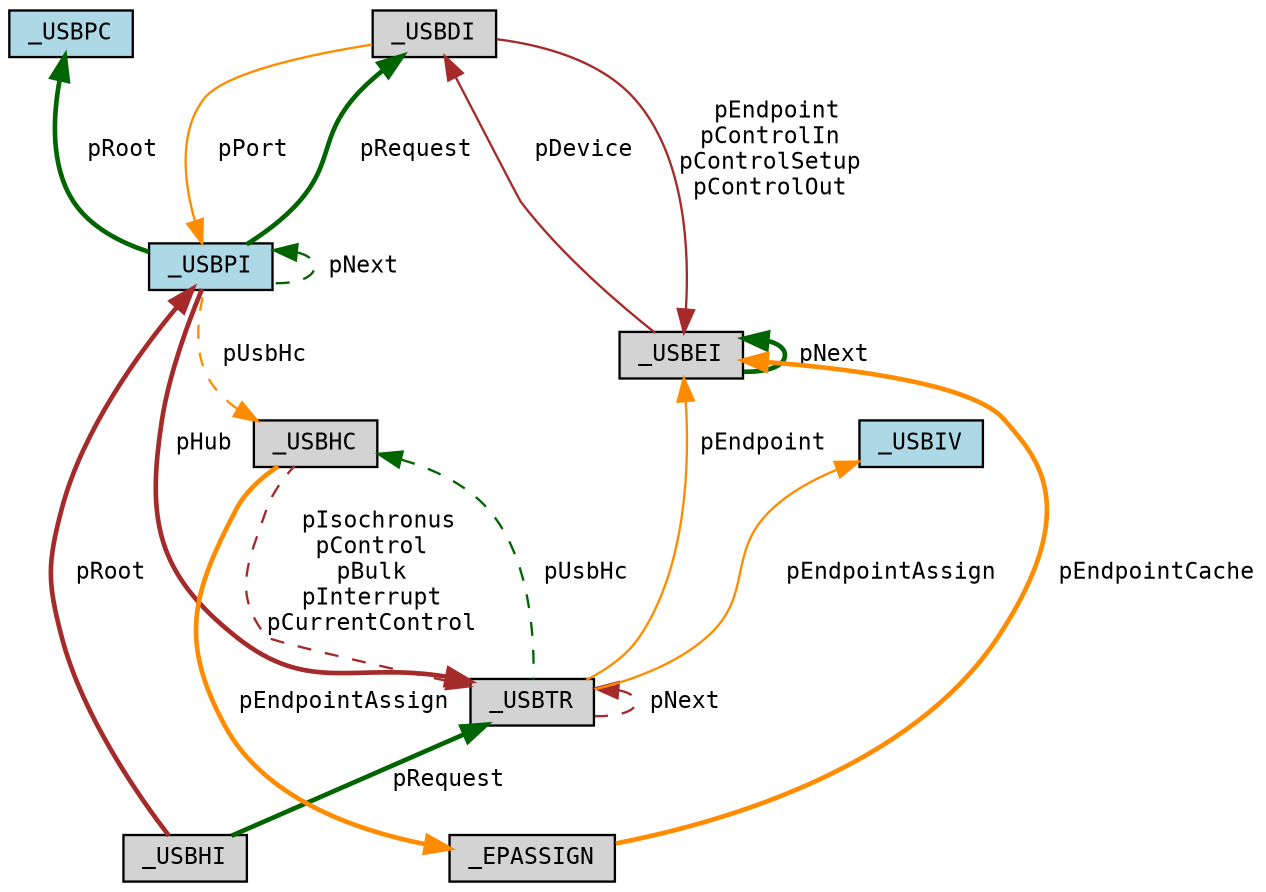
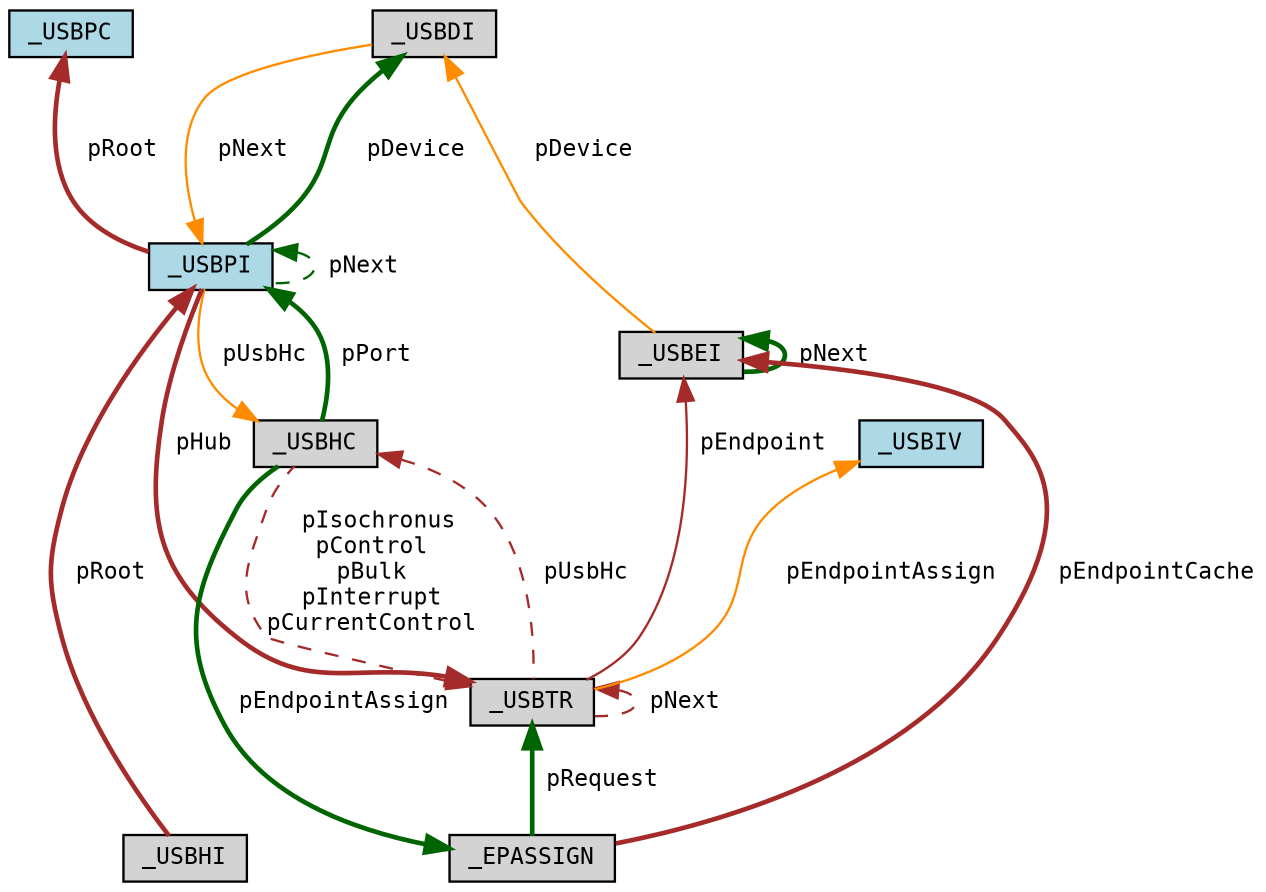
  digraph {
    fontname="DejaVu Sans Mono"
    node [color=black fillcolor=lightgrey fontname="DejaVu Sans Mono" fontsize=10 shape=record style=filled]
    edge [color=brown dir=back fontname="DejaVu Sans Mono" fontsize=10 labelfontname=Helvetica labelfontsize=10 style=bold]
    n1 [fontcolor=black height=0.2 label=_USBDI width=0.4]
    n2 [fillcolor=lightblue height=0.2 label=_USBPI width=0.4]
    n3 [height=0.2 label=_USBEI width=0.4]
    n4 [height=0.2 label=_USBHC width=0.4]
    n5 [height=0.2 label=_USBHI width=0.4]
    n6 [height=0.2 label=_USBTR width=0.4]
    n7 [height=0.2 label=_EPASSIGN width=0.4]
    n8 [fillcolor=lightblue height=0.2 label=_USBIV width=0.4]
    n9 [fillcolor=lightblue height=0.2 label=_USBPC width=0.4]
-   n1 -> n2 [color=darkgreen label=" pRequest"]
-   n1 -> n3 [label=" pDevice" style=solid]
-   n2 -> n1 [color=darkorange label=" pPort" style=solid]
+   n1 -> n2 [color=darkgreen label=" pDevice"]
+   n1 -> n3 [color=darkorange label=" pDevice" style=solid]
+   n2 -> n1 [color=darkorange label=" pNext" style=solid]
    n2 -> n2 [color=darkgreen label=" pNext" style=dashed]
+   n2 -> n4 [color=darkgreen label=" pPort"]
    n2 -> n5 [label=" pRoot"]
-   n3 -> n1 [label=" pEndpoint\npControlIn\npControlSetup\npControlOut" style=solid]
    n3 -> n3 [color=darkgreen label=" pNext"]
-   n3 -> n6 [color=darkorange label=" pEndpoint" style=solid]
-   n3 -> n7 [color=darkorange label=" pEndpointCache"]
-   n4 -> n2 [color=darkorange label=" pUsbHc" style=dashed]
-   n4 -> n6 [color=darkgreen label=" pUsbHc" style=dashed]
+   n3 -> n6 [label=" pEndpoint" style=solid]
+   n3 -> n7 [label=" pEndpointCache"]
+   n4 -> n2 [color=darkorange label=" pUsbHc" style=solid]
+   n4 -> n6 [label=" pUsbHc" style=dashed]
    n6 -> n2 [label=" pHub"]
    n6 -> n4 [label=" pIsochronus\npControl\npBulk\npInterrupt\npCurrentControl" style=dashed]
    n6 -> n6 [label=" pNext" style=dashed]
-   n6 -> n5 [color=darkgreen label=" pRequest"]
-   n7 -> n4 [color=darkorange label=" pEndpointAssign"]
+   n6 -> n7 [color=darkgreen label=" pRequest"]
+   n7 -> n4 [color=darkgreen label=" pEndpointAssign"]
    n8 -> n6 [color=darkorange label=" pEndpointAssign" style=solid]
-   n9 -> n2 [color=darkgreen label=" pRoot"]
+   n9 -> n2 [label=" pRoot"]
  }
